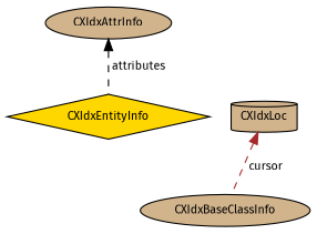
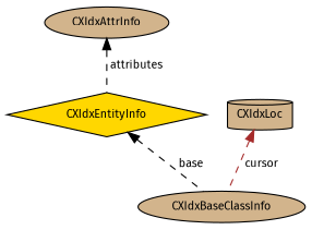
  digraph {
    fontname="Fira Sans"
    node [color=black fillcolor=tan fontname="Fira Sans" fontsize=10 shape=ellipse style=filled]
    edge [color=black dir=back fontname="Fira Sans" fontsize=10 labelfontname=Helvetica labelfontsize=10 style=dashed]
    n1 [fontcolor=black height=0.2 label=CXIdxBaseClassInfo width=0.4]
    n2 [fillcolor=gold height=0.2 label=CXIdxEntityInfo shape=diamond width=0.4]
    n3 [height=0.2 label=CXIdxAttrInfo width=0.4]
    n4 [height=0.2 label=CXIdxLoc shape=cylinder width=0.4]
+   n2 -> n1 [label=" base"]
    n3 -> n2 [label=" attributes"]
    n4 -> n1 [color=brown label=" cursor"]
  }
